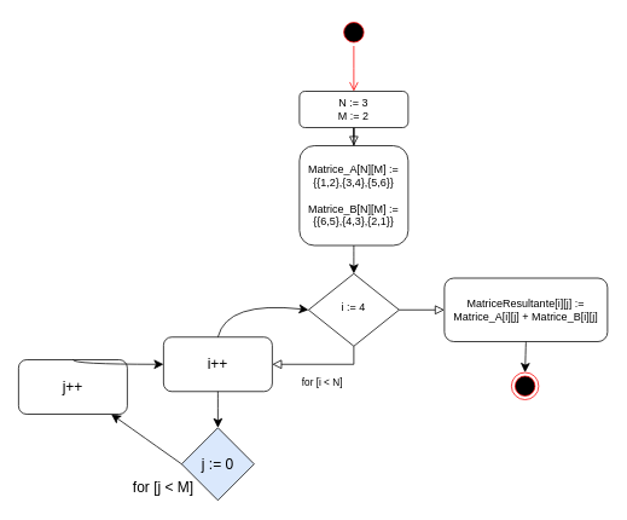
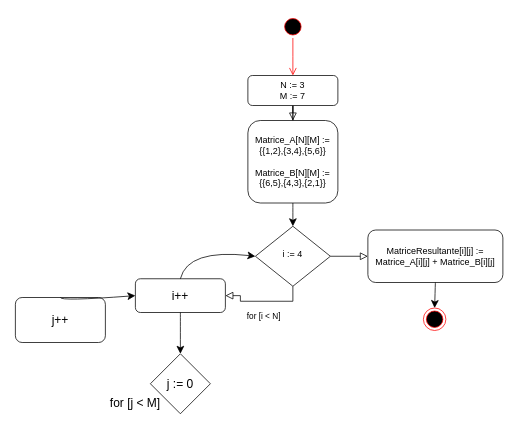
  <mxCell id="0" />
  <mxCell id="1" parent="0" />
  <mxCell id="2" value="" style="rounded=0;html=1;jettySize=auto;orthogonalLoop=1;fontSize=11;endArrow=block;endFill=0;endSize=8;strokeWidth=1;shadow=0;labelBackgroundColor=none;edgeStyle=orthogonalEdgeStyle;entryX=0.5;entryY=0;entryDx=0;entryDy=0;" parent="1" source="3" target="8" edge="1"><mxGeometry relative="1" as="geometry" /></mxCell>
- <mxCell id="3" value="&lt;div&gt;N := 3&lt;/div&gt;&lt;div&gt;M := 2&lt;br&gt;&lt;/div&gt;" style="rounded=1;whiteSpace=wrap;html=1;fontSize=12;glass=0;strokeWidth=1;shadow=0;" parent="1" vertex="1"><mxGeometry x="330" y="100" width="120" height="40" as="geometry" /></mxCell>
+ <mxCell id="3" value="&lt;div&gt;N := 3&lt;/div&gt;&lt;div&gt;M := 7&lt;br&gt;&lt;/div&gt;" style="rounded=1;whiteSpace=wrap;html=1;fontSize=12;glass=0;strokeWidth=1;shadow=0;" parent="1" vertex="1"><mxGeometry x="330" y="100" width="120" height="40" as="geometry" /></mxCell>
  <mxCell id="4" value="for [i &amp;lt; N]" style="rounded=0;html=1;jettySize=auto;orthogonalLoop=1;fontSize=11;endArrow=block;endFill=0;endSize=8;strokeWidth=1;shadow=0;labelBackgroundColor=none;edgeStyle=orthogonalEdgeStyle;entryX=1;entryY=0.5;entryDx=0;entryDy=0;exitX=0.5;exitY=1;exitDx=0;exitDy=0;" parent="1" source="6" target="12" edge="1"><mxGeometry y="20" relative="1" as="geometry"><mxPoint as="offset" /></mxGeometry></mxCell>
  <mxCell id="5" value="" style="edgeStyle=orthogonalEdgeStyle;rounded=0;html=1;jettySize=auto;orthogonalLoop=1;fontSize=11;endArrow=block;endFill=0;endSize=8;strokeWidth=1;shadow=0;labelBackgroundColor=none;" parent="1" source="6" target="7" edge="1"><mxGeometry y="10" relative="1" as="geometry"><mxPoint as="offset" /></mxGeometry></mxCell>
  <mxCell id="6" value="i := 4" style="rhombus;whiteSpace=wrap;html=1;shadow=0;fontFamily=Helvetica;fontSize=12;align=center;strokeWidth=1;spacing=6;spacingTop=-4;" parent="1" vertex="1"><mxGeometry x="340" y="301" width="100" height="80" as="geometry" /></mxCell>
  <mxCell id="7" value="MatriceResultante[i][j] := Matrice_A[i][j] + Matrice_B[i][j]" style="rounded=1;whiteSpace=wrap;html=1;fontSize=12;glass=0;strokeWidth=1;shadow=0;" parent="1" vertex="1"><mxGeometry x="490" y="306" width="180" height="70" as="geometry" /></mxCell>
  <mxCell id="8" value="&lt;div&gt;Matrice_A[N][M] :={{1,2},{3,4},{5,6}}&lt;/div&gt;&lt;div&gt;&lt;br&gt;&lt;/div&gt;&lt;div&gt;Matrice_B[N][M] :={{6,5},{4,3},{2,1}}&lt;br&gt;&lt;/div&gt;" style="rounded=1;whiteSpace=wrap;html=1;fontSize=12;glass=0;strokeWidth=1;shadow=0;" parent="1" vertex="1"><mxGeometry x="330" y="160" width="120" height="110" as="geometry" /></mxCell>
  <mxCell id="9" value="" style="ellipse;html=1;shape=startState;fillColor=#000000;strokeColor=#ff0000;fontSize=16;" vertex="1" parent="1"><mxGeometry x="375" width="30" height="30" as="geometry" y="20" /></mxCell>
  <mxCell id="10" value="" style="edgeStyle=orthogonalEdgeStyle;html=1;verticalAlign=bottom;endArrow=open;endSize=8;strokeColor=#ff0000;rounded=0;fontSize=12;curved=1;" edge="1" source="9" parent="1"><mxGeometry relative="1" as="geometry"><mxPoint x="390" y="100" as="targetPoint" /></mxGeometry></mxCell>
  <mxCell id="11" value="" style="ellipse;html=1;shape=endState;fillColor=#000000;strokeColor=#ff0000;fontSize=16;container=0;" vertex="1" parent="1"><mxGeometry x="564" y="410" width="30" height="30" as="geometry" /></mxCell>
- <mxCell id="12" value="i++" style="rounded=1;whiteSpace=wrap;html=1;fontSize=16;" vertex="1" parent="1"><mxGeometry x="180" y="371" width="120" height="60" as="geometry" /></mxCell>
+ <mxCell id="12" value="i++" style="rounded=1;whiteSpace=wrap;html=1;fontSize=16;" vertex="1" parent="1"><mxGeometry x="180" y="371" width="120" height="45" as="geometry" /></mxCell>
  <mxCell id="13" value="" style="curved=1;endArrow=classic;html=1;rounded=0;fontSize=12;startSize=8;endSize=8;exitX=0.5;exitY=0;exitDx=0;exitDy=0;entryX=0;entryY=0.5;entryDx=0;entryDy=0;" edge="1" parent="1" source="12" target="6"><mxGeometry width="50" height="50" relative="1" as="geometry"><mxPoint x="280" y="441" as="sourcePoint" /><mxPoint x="330" y="391" as="targetPoint" /><Array as="points"><mxPoint x="250" y="331" /></Array></mxGeometry></mxCell>
- <mxCell id="14" value="j := 0" style="rhombus;whiteSpace=wrap;html=1;fontSize=16;fillColor=#dae8fc;" vertex="1" parent="1"><mxGeometry x="200" y="471" width="80" height="80" as="geometry" /></mxCell>
+ <mxCell id="14" value="j := 0" style="rhombus;whiteSpace=wrap;html=1;fontSize=16;" vertex="1" parent="1"><mxGeometry x="200" y="471" width="80" height="80" as="geometry" /></mxCell>
  <mxCell id="15" value="" style="endArrow=classic;html=1;rounded=0;fontSize=12;startSize=8;endSize=8;curved=1;exitX=0.5;exitY=1;exitDx=0;exitDy=0;entryX=0.5;entryY=0;entryDx=0;entryDy=0;" edge="1" parent="1" source="12" target="14"><mxGeometry width="50" height="50" relative="1" as="geometry"><mxPoint x="410" y="441" as="sourcePoint" /><mxPoint x="460" y="391" as="targetPoint" /></mxGeometry></mxCell>
- <mxCell id="16" value="" style="endArrow=classic;html=1;rounded=0;fontSize=12;startSize=8;endSize=8;curved=1;exitX=0;exitY=0.5;exitDx=0;exitDy=0;" edge="1" parent="1" source="14" target="17"><mxGeometry width="50" height="50" relative="1" as="geometry"><mxPoint x="180" y="541" as="sourcePoint" /><mxPoint x="132" y="510" as="targetPoint" /></mxGeometry></mxCell>
  <mxCell id="17" value="j++" style="rounded=1;whiteSpace=wrap;html=1;fontSize=16;" vertex="1" parent="1"><mxGeometry x="20" y="396" width="120" height="60" as="geometry" /></mxCell>
  <mxCell id="18" value="" style="endArrow=classic;html=1;rounded=0;fontSize=12;startSize=8;endSize=8;curved=1;exitX=0.5;exitY=0;exitDx=0;exitDy=0;entryX=0;entryY=0.5;entryDx=0;entryDy=0;" edge="1" parent="1" source="17" target="12"><mxGeometry width="50" height="50" relative="1" as="geometry"><mxPoint x="60" y="441" as="sourcePoint" /><mxPoint x="110" y="391" as="targetPoint" /><Array as="points"><mxPoint x="80" y="401" /></Array></mxGeometry></mxCell>
  <mxCell id="19" value="for [j &amp;lt; M]" style="text;html=1;strokeColor=none;fillColor=none;align=center;verticalAlign=middle;whiteSpace=wrap;rounded=0;fontSize=16;" vertex="1" parent="1"><mxGeometry x="140" y="531" width="80" height="10" as="geometry" /></mxCell>
  <mxCell id="20" value="" style="endArrow=classic;html=1;rounded=0;fontSize=12;startSize=8;endSize=8;curved=1;exitX=0.5;exitY=1;exitDx=0;exitDy=0;entryX=0.5;entryY=0;entryDx=0;entryDy=0;" edge="1" parent="1" source="8" target="6"><mxGeometry width="50" height="50" relative="1" as="geometry"><mxPoint x="200" y="400" as="sourcePoint" /><mxPoint x="250" y="350" as="targetPoint" /></mxGeometry></mxCell>
  <mxCell id="21" value="" style="endArrow=classic;html=1;rounded=0;fontSize=12;startSize=8;endSize=8;curved=1;exitX=0.5;exitY=1;exitDx=0;exitDy=0;entryX=0.5;entryY=0;entryDx=0;entryDy=0;" edge="1" parent="1" source="7" target="11"><mxGeometry width="50" height="50" relative="1" as="geometry"><mxPoint x="550" y="400" as="sourcePoint" /><mxPoint x="600" y="350" as="targetPoint" /></mxGeometry></mxCell>
